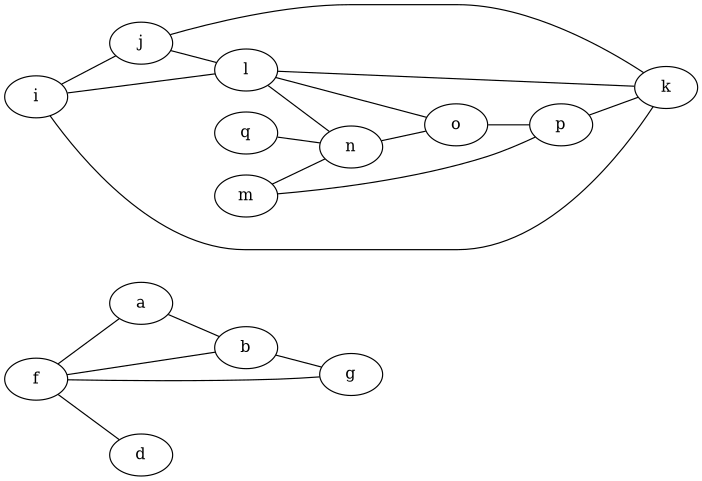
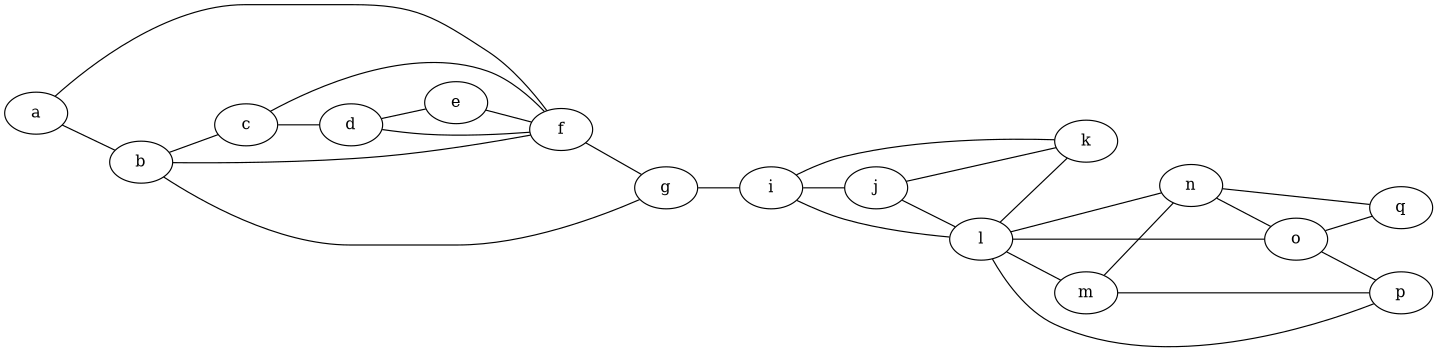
  graph {
    rankdir=LR
    a
    b
+   c
    g
    d
    i
+   e
    f
    j
    l
    k
    m
    n
    o
    p
    q
    a -- b
+   b -- c
    b -- g
+   c -- d
+   g -- i
+   d -- e
    i -- j
    i -- l
+   e -- f
    f -- a
    f -- b
+   f -- c
    f -- g
    f -- d
    j -- l
    l -- k
+   l -- m
    l -- n
    l -- o
    k -- i
    k -- j
    m -- n
    m -- p
    n -- o
    o -- p
-   p -- k
+   o -- q
+   p -- l
    q -- n
  }
